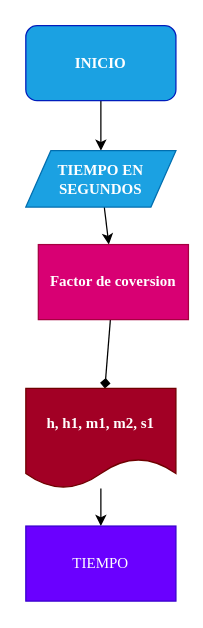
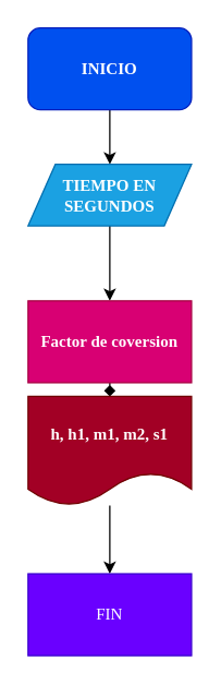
  <mxCell id="0" />
  <mxCell id="1" parent="0" />
  <mxCell id="2" value="" style="edgeStyle=none;html=1;fontFamily=Comic Sans MS;" edge="1" parent="1" source="3" target="5"><mxGeometry relative="1" as="geometry" /></mxCell>
- <mxCell id="3" value="INICIO" style="rounded=1;whiteSpace=wrap;html=1;fillColor=#1ba1e2;fontColor=#ffffff;strokeColor=#001DBC;fontFamily=Comic Sans MS;fontStyle=1;" vertex="1" parent="1"><mxGeometry x="20" y="20" width="120" height="60" as="geometry" /></mxCell>
+ <mxCell id="3" value="INICIO" style="rounded=1;whiteSpace=wrap;html=1;fillColor=#0050ef;fontColor=#ffffff;strokeColor=#001DBC;fontFamily=Comic Sans MS;fontStyle=1" vertex="1" parent="1"><mxGeometry x="20" y="20" width="120" height="60" as="geometry" /></mxCell>
  <mxCell id="4" value="" style="edgeStyle=none;html=1;fontFamily=Comic Sans MS;" edge="1" parent="1" source="5" target="7"><mxGeometry relative="1" as="geometry" /></mxCell>
  <mxCell id="5" value="TIEMPO EN SEGUNDOS" style="shape=parallelogram;perimeter=parallelogramPerimeter;whiteSpace=wrap;html=1;fixedSize=1;fontFamily=Comic Sans MS;fillColor=#1ba1e2;fontColor=#ffffff;strokeColor=#006EAF;fontStyle=1" vertex="1" parent="1"><mxGeometry x="20" y="120" width="120" height="45" as="geometry" /></mxCell>
  <mxCell id="6" value="" style="edgeStyle=none;html=1;fontFamily=Comic Sans MS;endArrow=diamond;" edge="1" parent="1" source="7" target="9"><mxGeometry relative="1" as="geometry" /></mxCell>
- <mxCell id="7" value="Factor de coversion" style="rounded=0;whiteSpace=wrap;html=1;fontFamily=Comic Sans MS;fillColor=#d80073;fontColor=#ffffff;strokeColor=#A50040;fontStyle=1" vertex="1" parent="1"><mxGeometry x="30" y="195" width="120" height="60" as="geometry" /></mxCell>
+ <mxCell id="7" value="Factor de coversion" style="rounded=0;whiteSpace=wrap;html=1;fontFamily=Comic Sans MS;fillColor=#d80073;fontColor=#ffffff;strokeColor=#A50040;fontStyle=1" vertex="1" parent="1"><mxGeometry x="20" y="220" width="120" height="60" as="geometry" /></mxCell>
  <mxCell id="8" value="" style="edgeStyle=none;html=1;fontFamily=Comic Sans MS;" edge="1" parent="1" source="9" target="10"><mxGeometry relative="1" as="geometry" /></mxCell>
- <mxCell id="9" value="h, h1, m1, m2, s1" style="shape=document;whiteSpace=wrap;html=1;boundedLbl=1;fontFamily=Comic Sans MS;fontStyle=1;fillColor=#a20025;fontColor=#ffffff;strokeColor=#6F0000;" vertex="1" parent="1"><mxGeometry x="20" y="310" width="120" height="80" as="geometry" /></mxCell>
- <mxCell id="10" value="TIEMPO" style="rounded=0;whiteSpace=wrap;html=1;fontFamily=Comic Sans MS;fillColor=#6a00ff;fontColor=#ffffff;strokeColor=#3700CC;" vertex="1" parent="1"><mxGeometry x="20" y="420" width="120" height="60" as="geometry" /></mxCell>
+ <mxCell id="9" value="h, h1, m1, m2, s1" style="shape=document;whiteSpace=wrap;html=1;boundedLbl=1;fontFamily=Comic Sans MS;fontStyle=1;fillColor=#a20025;fontColor=#ffffff;strokeColor=#6F0000;" vertex="1" parent="1"><mxGeometry x="20" y="290" width="120" height="80" as="geometry" /></mxCell>
+ <mxCell id="10" value="FIN" style="rounded=0;whiteSpace=wrap;html=1;fontFamily=Comic Sans MS;fillColor=#6a00ff;fontColor=#ffffff;strokeColor=#3700CC;" vertex="1" parent="1"><mxGeometry x="20" y="420" width="120" height="60" as="geometry" /></mxCell>
